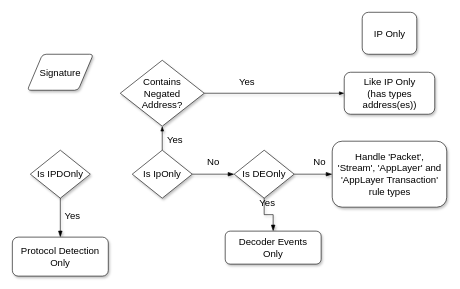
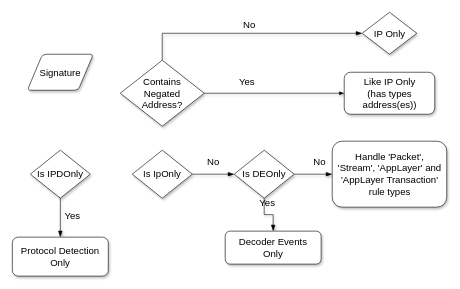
  <mxCell id="0" />
  <mxCell id="1" parent="0" />
  <mxCell id="2" value="No" style="rounded=0;html=1;jettySize=auto;orthogonalLoop=1;fontSize=16;endArrow=blockThin;endFill=1;endSize=8;strokeWidth=1;shadow=1;labelBackgroundColor=none;edgeStyle=orthogonalEdgeStyle;labelBorderColor=none;textShadow=0;fontStyle=0" parent="1" source="6" target="10" edge="1"><mxGeometry y="20" relative="1" as="geometry"><mxPoint as="offset" /></mxGeometry></mxCell>
- <mxCell id="4" style="edgeStyle=orthogonalEdgeStyle;rounded=0;orthogonalLoop=1;jettySize=auto;html=1;exitX=0.5;exitY=0;exitDx=0;exitDy=0;endArrow=blockThin;endFill=1;fontSize=16;labelBackgroundColor=none;labelBorderColor=none;textShadow=0;shadow=1;fontStyle=0" parent="1" source="6" target="19" edge="1"><mxGeometry relative="1" as="geometry"><mxPoint x="270" y="60" as="targetPoint" /><Array as="points"><mxPoint x="270" y="220" /><mxPoint x="270" y="220" /></Array></mxGeometry></mxCell>
- <mxCell id="5" value="Yes" style="edgeLabel;html=1;align=center;verticalAlign=middle;resizable=0;points=[];fontSize=16;fontStyle=0" vertex="1" connectable="0" parent="4"><mxGeometry x="-0.05" y="-3" relative="1" as="geometry"><mxPoint x="17" as="offset" /></mxGeometry></mxCell>
+ <mxCell id="3" value="No" style="edgeStyle=orthogonalEdgeStyle;rounded=0;html=1;jettySize=auto;orthogonalLoop=1;fontSize=16;endArrow=blockThin;endFill=1;endSize=8;strokeWidth=1;shadow=1;labelBackgroundColor=none;labelBorderColor=none;textShadow=0;entryX=0;entryY=0.5;entryDx=0;entryDy=0;fontStyle=0" parent="1" source="19" target="7" edge="1"><mxGeometry x="0.004" y="15" relative="1" as="geometry"><mxPoint as="offset" /><mxPoint x="270" y="80" as="sourcePoint" /><Array as="points"><mxPoint x="270" y="55" /></Array></mxGeometry></mxCell>
  <mxCell id="6" value="Is IpOnly" style="rhombus;html=1;shadow=1;fontFamily=Helvetica;fontSize=16;align=center;strokeWidth=1;spacing=5;spacingTop=2;whiteSpace=wrap;labelBackgroundColor=none;labelBorderColor=none;textShadow=0;spacingRight=5;spacingBottom=2;spacingLeft=5;fontStyle=0" parent="1" vertex="1"><mxGeometry x="220" y="250" width="100" height="80" as="geometry" /></mxCell>
- <mxCell id="7" value="&lt;span&gt;IP Only&lt;/span&gt;" style="rounded=1;html=1;fontSize=16;glass=0;strokeWidth=1;shadow=1;whiteSpace=wrap;labelBackgroundColor=none;labelBorderColor=none;textShadow=0;spacingRight=5;spacingBottom=2;spacingLeft=5;spacingTop=2;spacing=5;fontStyle=0" parent="1" vertex="1"><mxGeometry x="603.5" y="20" width="91" height="70" as="geometry" /></mxCell>
+ <mxCell id="7" value="&lt;span&gt;IP Only&lt;/span&gt;" style="rhombus;html=1;fontSize=16;glass=0;strokeWidth=1;shadow=1;whiteSpace=wrap;labelBackgroundColor=none;labelBorderColor=none;textShadow=0;spacingRight=5;spacingBottom=2;spacingLeft=5;spacingTop=2;spacing=5;fontStyle=0;" parent="1" vertex="1"><mxGeometry x="603.5" y="20" width="91" height="70" as="geometry" /></mxCell>
  <mxCell id="8" value="No" style="rounded=0;html=1;jettySize=auto;orthogonalLoop=1;fontSize=16;endArrow=blockThin;endFill=1;endSize=8;strokeWidth=1;shadow=1;labelBackgroundColor=none;edgeStyle=orthogonalEdgeStyle;labelBorderColor=none;textShadow=0;fontStyle=0" parent="1" source="10" target="11" edge="1"><mxGeometry x="0.333" y="20" relative="1" as="geometry"><mxPoint as="offset" /></mxGeometry></mxCell>
  <mxCell id="9" value="Yes" style="edgeStyle=orthogonalEdgeStyle;rounded=0;html=1;jettySize=auto;orthogonalLoop=1;fontSize=16;endArrow=blockThin;endFill=1;endSize=8;strokeWidth=1;shadow=1;labelBackgroundColor=none;labelBorderColor=none;textShadow=0;fontStyle=0" parent="1" source="10" target="12" edge="1"><mxGeometry x="-0.077" y="20" relative="1" as="geometry"><mxPoint as="offset" /></mxGeometry></mxCell>
  <mxCell id="10" value="Is DEOnly" style="rhombus;html=1;shadow=1;fontFamily=Helvetica;fontSize=16;align=center;strokeWidth=1;spacing=5;spacingTop=2;whiteSpace=wrap;labelBackgroundColor=none;labelBorderColor=none;textShadow=0;spacingRight=5;spacingBottom=2;spacingLeft=5;fontStyle=0" parent="1" vertex="1"><mxGeometry y="250" width="100" height="80" as="geometry" x="390" /></mxCell>
  <mxCell id="11" value="Handle &lt;span&gt;'Packet'&lt;/span&gt;, &lt;span&gt;'Stream'&lt;/span&gt;, '&lt;span&gt;AppLayer'&lt;/span&gt; and &lt;span&gt;'AppLayer Transaction'&lt;/span&gt; rule types" style="rounded=1;html=1;fontSize=16;glass=0;strokeWidth=1;shadow=1;whiteSpace=wrap;labelBackgroundColor=none;labelBorderColor=none;textShadow=0;spacingRight=5;spacingBottom=2;spacingLeft=5;spacingTop=2;spacing=5;fontStyle=0" parent="1" vertex="1"><mxGeometry x="553.5" y="235" width="191" height="110" as="geometry" /></mxCell>
  <mxCell id="12" value="&lt;span&gt;Decoder Events Only&lt;/span&gt;" style="rounded=1;html=1;fontSize=16;glass=0;strokeWidth=1;shadow=1;whiteSpace=wrap;labelBackgroundColor=none;labelBorderColor=none;textShadow=0;spacingRight=5;spacingBottom=2;spacingLeft=5;spacingTop=2;spacing=5;fontStyle=0" parent="1" vertex="1"><mxGeometry x="375" y="385" width="160" height="55" as="geometry" /></mxCell>
  <mxCell id="13" value="Yes" style="edgeStyle=orthogonalEdgeStyle;rounded=0;html=1;jettySize=auto;orthogonalLoop=1;fontSize=16;endArrow=blockThin;endFill=1;endSize=8;strokeWidth=1;shadow=1;labelBackgroundColor=none;labelBorderColor=none;textShadow=0;fontStyle=0" parent="1" source="14" target="15" edge="1"><mxGeometry x="-0.077" y="20" relative="1" as="geometry"><mxPoint as="offset" /></mxGeometry></mxCell>
  <mxCell id="14" value="Is IPDOnly" style="rhombus;html=1;shadow=1;fontFamily=Helvetica;fontSize=16;align=center;strokeWidth=1;spacing=5;spacingTop=2;whiteSpace=wrap;labelBackgroundColor=none;labelBorderColor=none;textShadow=0;spacingRight=5;spacingBottom=2;spacingLeft=5;fontStyle=0" parent="1" vertex="1"><mxGeometry x="50" y="250" width="100" height="80" as="geometry" /></mxCell>
  <mxCell id="15" value="&lt;span&gt;Protocol Detection Only&lt;/span&gt;" style="rounded=1;html=1;fontSize=16;glass=0;strokeWidth=1;shadow=1;whiteSpace=wrap;labelBackgroundColor=none;labelBorderColor=none;textShadow=0;spacingRight=5;spacingBottom=2;spacingLeft=5;spacingTop=2;spacing=5;fontStyle=0" parent="1" vertex="1"><mxGeometry x="20" y="395" width="160" height="65" as="geometry" /></mxCell>
  <mxCell id="16" value="&lt;div&gt;&lt;span&gt;Like IP Only&lt;/span&gt;&lt;br&gt;(has types address(es))&lt;br&gt;&lt;/div&gt;" style="rounded=1;html=1;fontSize=16;glass=0;strokeWidth=1;shadow=1;whiteSpace=wrap;labelBackgroundColor=none;labelBorderColor=none;textShadow=0;spacingRight=5;spacingBottom=2;spacingLeft=5;spacingTop=2;spacing=5;fontStyle=0" parent="1" vertex="1"><mxGeometry x="573.5" y="120" width="151" height="70" as="geometry" /></mxCell>
  <mxCell id="17" style="edgeStyle=orthogonalEdgeStyle;rounded=0;orthogonalLoop=1;jettySize=auto;html=1;endArrow=blockThin;endFill=1;fontSize=16;labelBackgroundColor=none;labelBorderColor=none;textShadow=0;shadow=1;fontStyle=0" parent="1" source="19" target="16" edge="1"><mxGeometry relative="1" as="geometry"><Array as="points" /></mxGeometry></mxCell>
  <mxCell id="18" value="&lt;div&gt;Yes&lt;br&gt;&lt;/div&gt;" style="edgeLabel;html=1;align=center;verticalAlign=middle;resizable=0;points=[];fontSize=16;labelBackgroundColor=none;labelBorderColor=none;textShadow=0;shadow=1;spacingRight=5;spacingBottom=2;spacingLeft=5;spacingTop=2;spacing=5;fontStyle=0" parent="17" vertex="1" connectable="0"><mxGeometry x="-0.4" relative="1" as="geometry"><mxPoint y="-20" as="offset" /></mxGeometry></mxCell>
  <mxCell id="19" value="&lt;div&gt;Contains&lt;/div&gt;&lt;div&gt;Negated&lt;/div&gt;&lt;div&gt;Address?&lt;/div&gt;" style="rhombus;html=1;fontSize=16;whiteSpace=wrap;labelBackgroundColor=none;labelBorderColor=none;textShadow=0;shadow=1;spacingRight=5;spacingBottom=2;spacingLeft=5;spacingTop=2;spacing=5;fontStyle=0" parent="1" vertex="1"><mxGeometry x="200" y="100" width="140" height="110" as="geometry" /></mxCell>
  <mxCell id="20" value="Signature" style="shape=parallelogram;html=1;strokeWidth=1;perimeter=parallelogramPerimeter;whiteSpace=wrap;rounded=1;arcSize=12;size=0.23;fontSize=16;shadow=1;fontStyle=0" vertex="1" parent="1"><mxGeometry x="45" y="90" width="110" height="60" as="geometry" /></mxCell>
